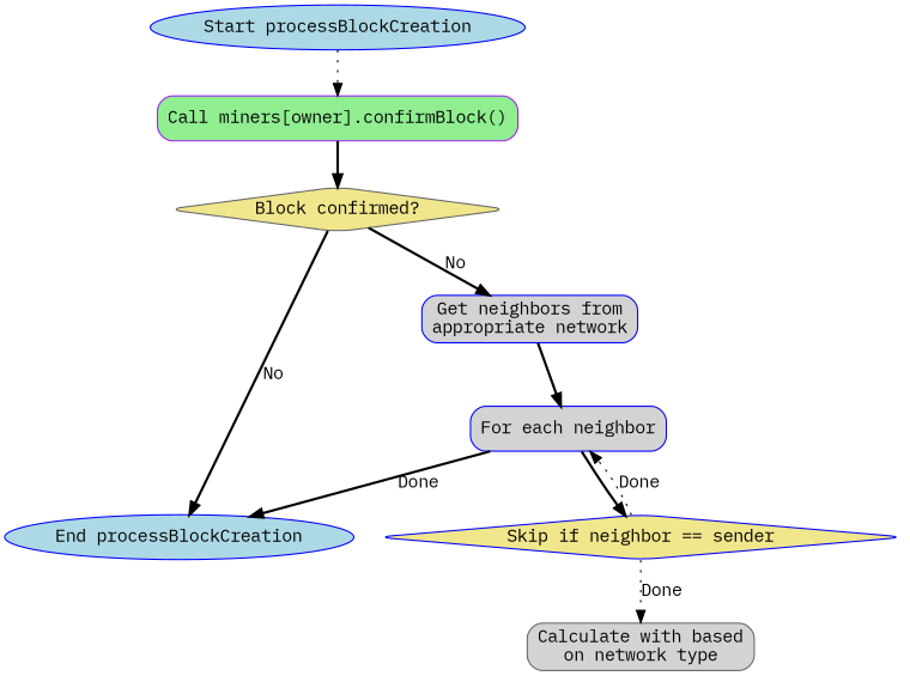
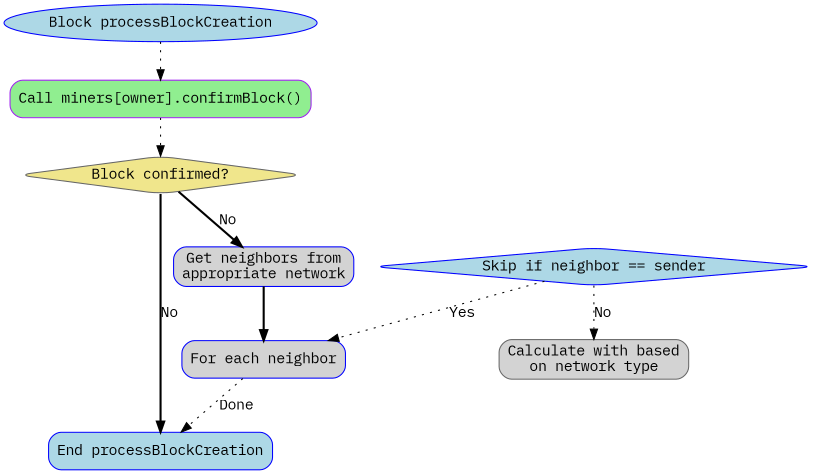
  digraph {
    fontname="IBM Plex Mono"
    rankdir=TB
    node [color=blue fillcolor=lightgrey fontname="IBM Plex Mono" shape=box style="filled,rounded"]
    edge [fontname="IBM Plex Mono" style=dotted]
-   n1 [fillcolor=lightblue label="Start processBlockCreation" shape=ellipse]
+   n1 [fillcolor=lightblue label="Block processBlockCreation" shape=ellipse]
    n2 [color=purple fillcolor=lightgreen label="Call miners[owner].confirmBlock()"]
    n3 [color=gray40 fillcolor=khaki label="Block confirmed?" shape=diamond]
-   n4 [fillcolor=lightblue label="End processBlockCreation" shape=ellipse]
+   n4 [fillcolor=lightblue label="End processBlockCreation"]
    n5 [label="Get neighbors from\nappropriate network"]
    n6 [label="For each neighbor"]
-   n7 [fillcolor=khaki label="Skip if neighbor == sender" shape=diamond]
+   n7 [fillcolor=lightblue label="Skip if neighbor == sender" shape=diamond]
    n8 [color=gray40 label="Calculate with based\non network type"]
    n1 -> n2
-   n2 -> n3 [style=bold]
+   n2 -> n3
    n3 -> n4 [label=No style=bold]
    n3 -> n5 [label=No style=bold]
    n5 -> n6 [style=bold]
-   n6 -> n4 [label=Done style=bold]
-   n6 -> n7 [style=bold]
-   n7 -> n6 [label=Done]
-   n7 -> n8 [label=Done]
+   n6 -> n4 [label=Done]
+   n7 -> n6 [label=Yes]
+   n7 -> n8 [label=No]
  }
